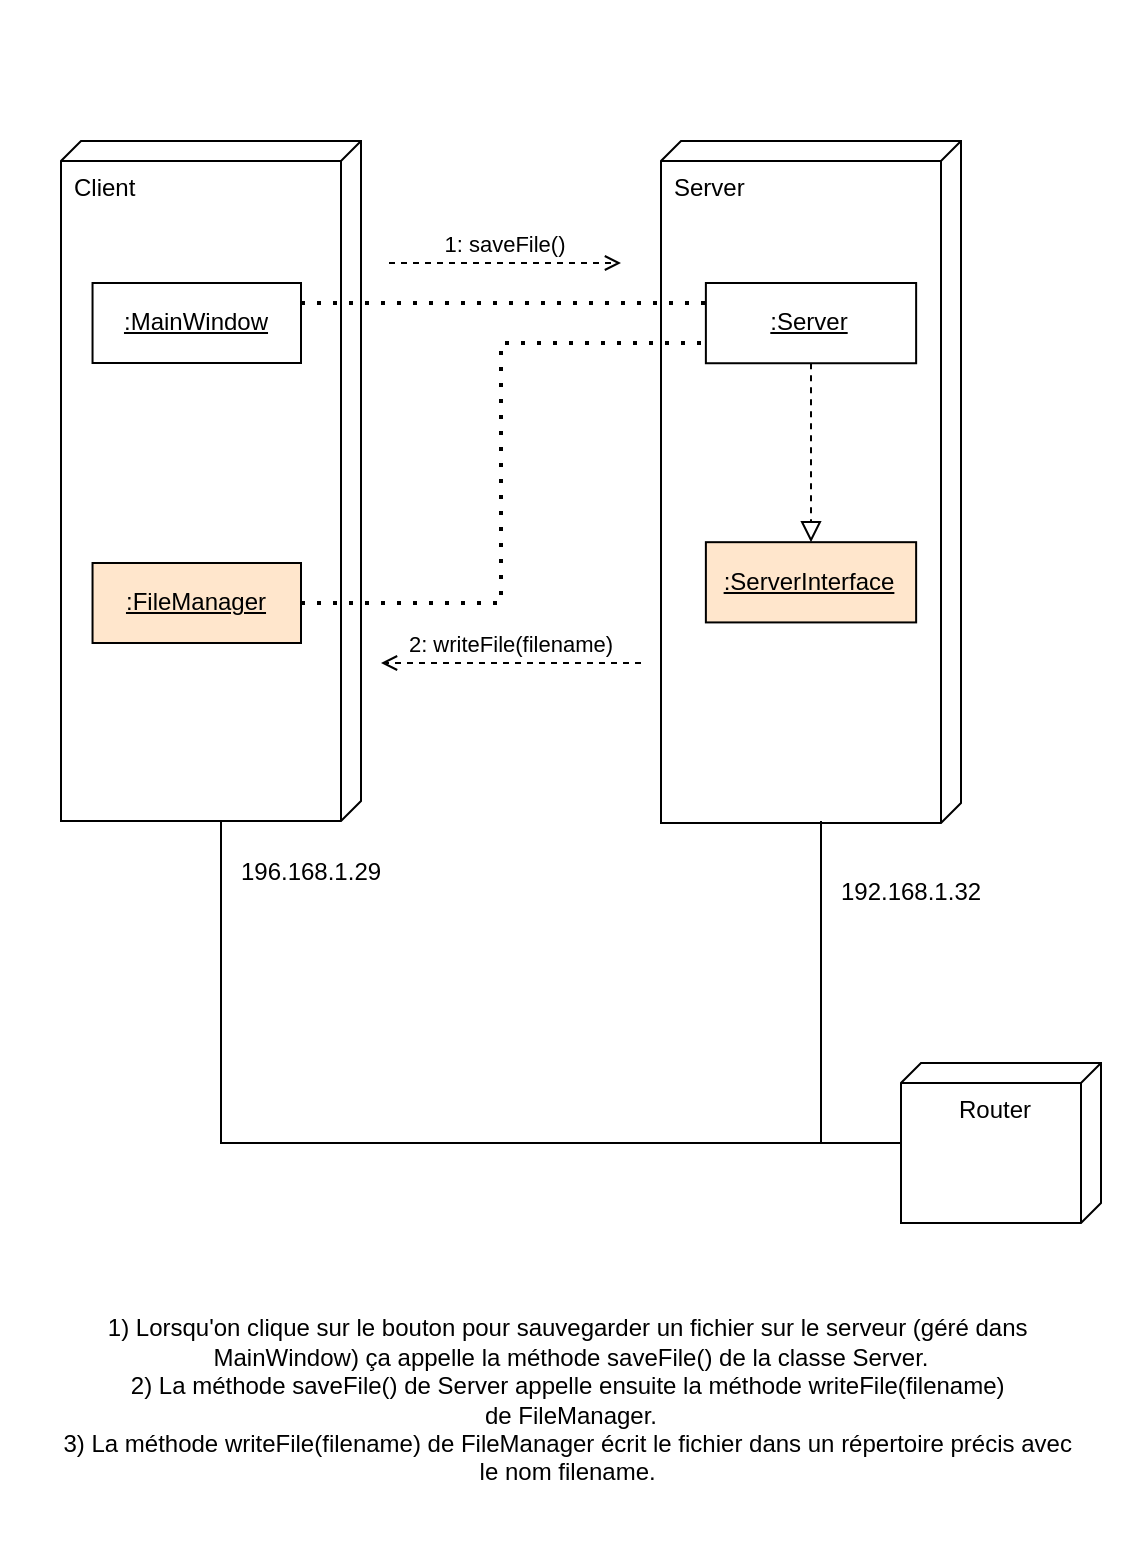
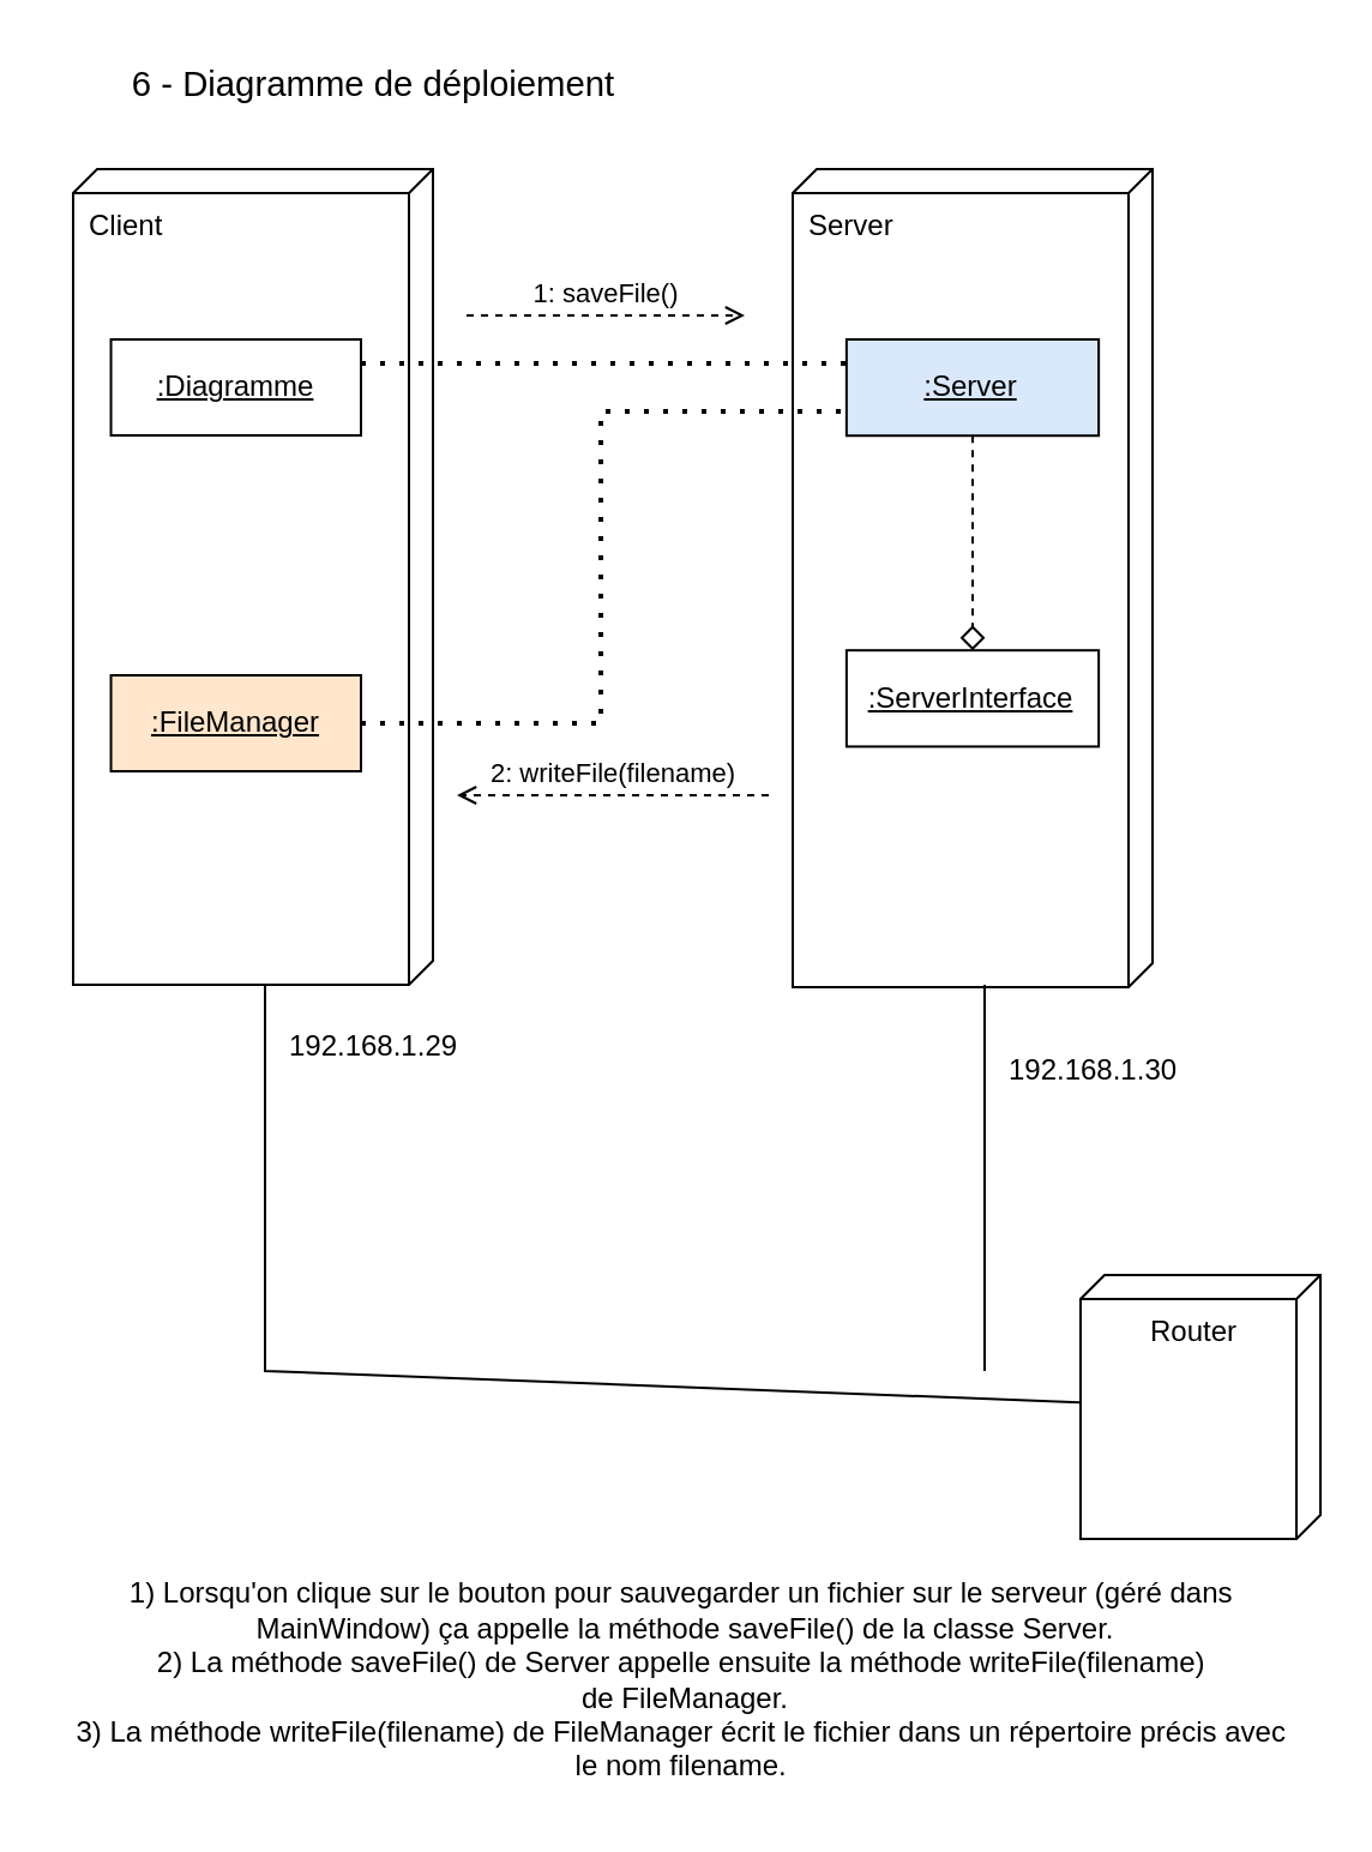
  <mxCell id="0" />
  <mxCell id="1" parent="0" />
+ <mxCell id="2" value="&lt;span style=&quot;font-size:11.0pt;line-height:107%;&lt;br/&gt;font-family:&amp;quot;Aptos&amp;quot;,sans-serif;mso-ascii-theme-font:minor-latin;mso-fareast-font-family:&lt;br/&gt;Aptos;mso-fareast-theme-font:minor-latin;mso-hansi-theme-font:minor-latin;&lt;br/&gt;mso-bidi-font-family:&amp;quot;Times New Roman&amp;quot;;mso-bidi-theme-font:minor-bidi;&lt;br/&gt;mso-ansi-language:FR;mso-fareast-language:EN-US;mso-bidi-language:AR-SA&quot;&gt;6 - Diagramme de déploiement&lt;/span&gt;" style="text;html=1;align=center;verticalAlign=middle;resizable=0;points=[];autosize=1;strokeColor=none;fillColor=none;" parent="1" vertex="1"><mxGeometry x="45" y="20" width="220" height="30" as="geometry" /></mxCell>
  <mxCell id="3" value="Client" style="verticalAlign=top;align=left;shape=cube;size=10;direction=south;fontStyle=0;html=1;boundedLbl=1;spacingLeft=5;whiteSpace=wrap;" vertex="1" parent="1"><mxGeometry x="30" y="70" width="150" height="340" as="geometry" /></mxCell>
- <mxCell id="4" value="&lt;u&gt;:MainWindow&lt;/u&gt;" style="fontStyle=0;html=1;whiteSpace=wrap;" vertex="1" parent="3"><mxGeometry x="15.77" y="71" width="104.23" height="40" as="geometry" /></mxCell>
+ <mxCell id="4" value="&lt;u&gt;:Diagramme&lt;/u&gt;" style="fontStyle=0;html=1;whiteSpace=wrap;" vertex="1" parent="3"><mxGeometry x="15.77" y="71" width="104.23" height="40" as="geometry" /></mxCell>
  <mxCell id="5" value="&lt;u&gt;:FileManager&lt;/u&gt;" style="fontStyle=0;html=1;whiteSpace=wrap;fillColor=#ffe6cc;" vertex="1" parent="3"><mxGeometry x="15.77" y="211" width="104.23" height="40" as="geometry" /></mxCell>
  <mxCell id="6" value="Server" style="verticalAlign=top;align=left;shape=cube;size=10;direction=south;fontStyle=0;html=1;boundedLbl=1;spacingLeft=5;whiteSpace=wrap;" vertex="1" parent="1"><mxGeometry x="330" y="70" width="150" height="341" as="geometry" /></mxCell>
- <mxCell id="7" value="&lt;u&gt;:Server&lt;/u&gt;" style="fontStyle=0;html=1;whiteSpace=wrap;" vertex="1" parent="6"><mxGeometry x="22.44" y="70.996" width="105.13" height="40.118" as="geometry" /></mxCell>
- <mxCell id="8" value="&lt;u&gt;:ServerInterface&lt;/u&gt;" style="fontStyle=0;html=1;whiteSpace=wrap;fillColor=#ffe6cc;" vertex="1" parent="6"><mxGeometry x="22.44" y="200.588" width="105.13" height="40.118" as="geometry" /></mxCell>
- <mxCell id="9" value="" style="endArrow=block;startArrow=none;endFill=0;startFill=0;endSize=8;html=1;verticalAlign=bottom;dashed=1;labelBackgroundColor=none;rounded=0;" edge="1" parent="6" source="7" target="8"><mxGeometry width="160" relative="1" as="geometry"><mxPoint x="-140" y="251" as="sourcePoint" /><mxPoint x="20" y="251" as="targetPoint" /></mxGeometry></mxCell>
+ <mxCell id="7" value="&lt;u&gt;:Server&lt;/u&gt;" style="fontStyle=0;html=1;whiteSpace=wrap;fillColor=#dae8fc;" vertex="1" parent="6"><mxGeometry x="22.44" y="70.996" width="105.13" height="40.118" as="geometry" /></mxCell>
+ <mxCell id="8" value="&lt;u&gt;:ServerInterface&lt;/u&gt;" style="fontStyle=0;html=1;whiteSpace=wrap;" vertex="1" parent="6"><mxGeometry x="22.44" y="200.588" width="105.13" height="40.118" as="geometry" /></mxCell>
+ <mxCell id="9" value="" style="endArrow=diamond;startArrow=none;endFill=0;startFill=0;endSize=8;html=1;verticalAlign=bottom;dashed=1;labelBackgroundColor=none;rounded=0;" edge="1" parent="6" source="7" target="8"><mxGeometry width="160" relative="1" as="geometry"><mxPoint x="-140" y="251" as="sourcePoint" /><mxPoint x="20" y="251" as="targetPoint" /></mxGeometry></mxCell>
  <mxCell id="10" value="2: writeFile(filename)" style="html=1;verticalAlign=bottom;labelBackgroundColor=none;endArrow=open;endFill=0;dashed=1;rounded=0;" edge="1" parent="6"><mxGeometry width="160" relative="1" as="geometry"><mxPoint x="-10" y="261" as="sourcePoint" /><mxPoint x="-140" y="261" as="targetPoint" /></mxGeometry></mxCell>
- <mxCell id="11" value="Router" style="verticalAlign=top;align=center;shape=cube;size=10;direction=south;html=1;boundedLbl=1;spacingLeft=5;whiteSpace=wrap;" vertex="1" parent="1"><mxGeometry x="450" y="531" width="100" height="80" as="geometry" /></mxCell>
+ <mxCell id="11" value="Router" style="verticalAlign=top;align=center;shape=cube;size=10;direction=south;html=1;boundedLbl=1;spacingLeft=5;whiteSpace=wrap;" vertex="1" parent="1"><mxGeometry x="450" y="531" width="100" height="110" as="geometry" /></mxCell>
  <mxCell id="12" value="" style="endArrow=none;html=1;rounded=0;exitX=0;exitY=0;exitDx=340;exitDy=70;exitPerimeter=0;" edge="1" parent="1" source="3" target="11"><mxGeometry width="50" height="50" relative="1" as="geometry"><mxPoint x="240" y="501" as="sourcePoint" /><mxPoint x="350" y="311" as="targetPoint" /><Array as="points"><mxPoint x="110" y="571" /></Array></mxGeometry></mxCell>
  <mxCell id="13" value="" style="endArrow=none;html=1;rounded=0;exitX=0;exitY=0;exitDx=340;exitDy=70;exitPerimeter=0;" edge="1" parent="1" source="6"><mxGeometry width="50" height="50" relative="1" as="geometry"><mxPoint x="100" y="420" as="sourcePoint" /><mxPoint x="410" y="571" as="targetPoint" /><Array as="points" /></mxGeometry></mxCell>
- <mxCell id="14" value="192.168.1.32" style="text;html=1;align=center;verticalAlign=middle;resizable=0;points=[];autosize=1;strokeColor=none;fillColor=none;" vertex="1" parent="1"><mxGeometry x="410" y="431" width="90" height="30" as="geometry" /></mxCell>
- <mxCell id="15" value="196.168.1.29" style="text;html=1;align=center;verticalAlign=middle;resizable=0;points=[];autosize=1;strokeColor=none;fillColor=none;" vertex="1" parent="1"><mxGeometry x="110" y="421" width="90" height="30" as="geometry" /></mxCell>
+ <mxCell id="14" value="192.168.1.30" style="text;html=1;align=center;verticalAlign=middle;resizable=0;points=[];autosize=1;strokeColor=none;fillColor=none;" vertex="1" parent="1"><mxGeometry x="410" y="431" width="90" height="30" as="geometry" /></mxCell>
+ <mxCell id="15" value="192.168.1.29" style="text;html=1;align=center;verticalAlign=middle;resizable=0;points=[];autosize=1;strokeColor=none;fillColor=none;" vertex="1" parent="1"><mxGeometry x="110" y="421" width="90" height="30" as="geometry" /></mxCell>
  <mxCell id="16" value="" style="endArrow=none;dashed=1;html=1;dashPattern=1 3;strokeWidth=2;rounded=0;" edge="1" parent="1"><mxGeometry width="50" height="50" relative="1" as="geometry"><mxPoint x="150" y="150.999" as="sourcePoint" /><mxPoint x="352.44" y="151.036" as="targetPoint" /></mxGeometry></mxCell>
  <mxCell id="17" value="" style="endArrow=none;dashed=1;html=1;dashPattern=1 3;strokeWidth=2;rounded=0;" edge="1" parent="1" source="5"><mxGeometry width="50" height="50" relative="1" as="geometry"><mxPoint x="160" y="171" as="sourcePoint" /><mxPoint x="350" y="171" as="targetPoint" /><Array as="points"><mxPoint x="250" y="301" /><mxPoint x="250" y="171" /></Array></mxGeometry></mxCell>
  <mxCell id="18" value="1: saveFile()" style="html=1;verticalAlign=bottom;labelBackgroundColor=none;endArrow=open;endFill=0;dashed=1;rounded=0;" edge="1" parent="1"><mxGeometry width="160" relative="1" as="geometry"><mxPoint x="194" y="131" as="sourcePoint" /><mxPoint x="310" y="131" as="targetPoint" /></mxGeometry></mxCell>
  <mxCell id="19" value="1) Lorsqu'on clique sur le bouton pour sauvegarder un fichier sur le serveur (géré dans&amp;nbsp;&lt;div&gt;MainWindow) ça appelle la méthode saveFile() de la classe Server.&lt;div&gt;2) La méthode saveFile() de Server appelle ensuite la méthode writeFile(filename)&amp;nbsp;&lt;/div&gt;&lt;div&gt;de FileManager.&lt;/div&gt;&lt;div&gt;3) La méthode writeFile(filename) de FileManager écrit le fichier dans un répertoire précis avec&amp;nbsp;&lt;/div&gt;&lt;div&gt;le nom filename.&amp;nbsp;&lt;/div&gt;&lt;/div&gt;" style="text;html=1;align=center;verticalAlign=middle;resizable=0;points=[];autosize=1;strokeColor=none;fillColor=none;" vertex="1" parent="1"><mxGeometry x="20" y="650" width="530" height="100" as="geometry" /></mxCell>
